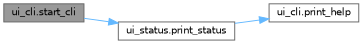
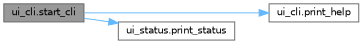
  digraph {
    rankdir=LR
    node [color=grey40 fillcolor=white fontname=Helvetica fontsize=10 shape=box style=filled]
    edge [color=steelblue1 fontname=Helvetica fontsize=10 labelfontname=Helvetica labelfontsize=10 style=solid]
    n1 [color=gray40 fillcolor=grey60 fontcolor=black height=0.2 label="ui_cli.start_cli" width=0.4]
    n2 [height=0.2 label="ui_cli.print_help" width=0.4]
    n3 [height=0.2 label="ui_status.print_status" width=0.4]
-   n3 -> n2
+   n1 -> n2
    n1 -> n3
  }
